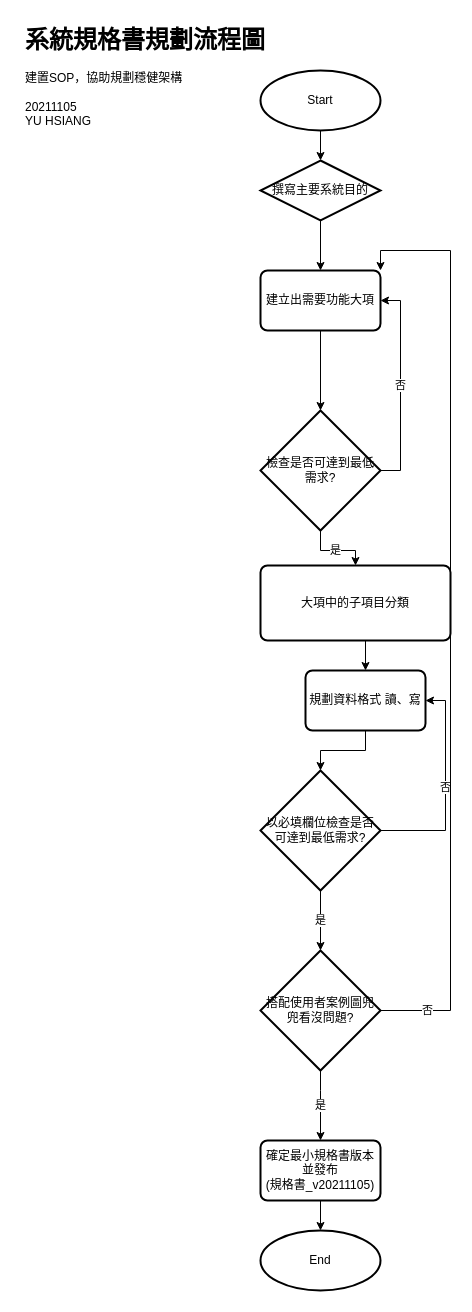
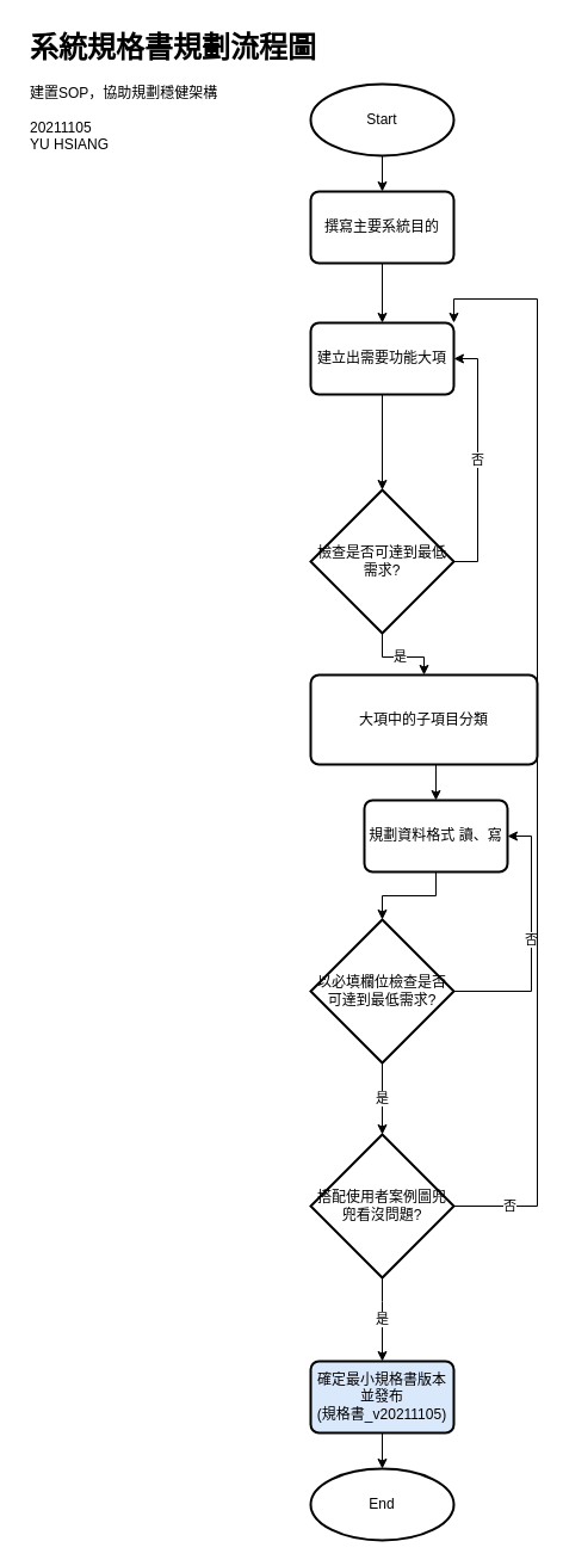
  <mxCell id="0" />
  <mxCell id="1" parent="0" />
  <mxCell id="2" value="&lt;h1&gt;系統規格書規劃流程圖&lt;/h1&gt;&lt;div&gt;建置SOP，協助規劃穩健架構&lt;br&gt;&lt;/div&gt;&lt;div&gt;&lt;br&gt;&lt;/div&gt;&lt;div&gt;20211105&lt;/div&gt;&lt;div&gt;YU HSIANG&lt;br&gt;&lt;/div&gt;" style="text;html=1;strokeColor=none;fillColor=none;spacing=5;spacingTop=-20;whiteSpace=wrap;overflow=hidden;rounded=0;" parent="1" vertex="1"><mxGeometry x="20" y="20" width="330" height="130" as="geometry" /></mxCell>
  <mxCell id="3" style="edgeStyle=orthogonalEdgeStyle;rounded=0;orthogonalLoop=1;jettySize=auto;html=1;exitX=0.5;exitY=1;exitDx=0;exitDy=0;exitPerimeter=0;" edge="1" parent="1" source="4" target="6"><mxGeometry relative="1" as="geometry" /></mxCell>
  <mxCell id="4" value="Start" style="strokeWidth=2;html=1;shape=mxgraph.flowchart.start_1;whiteSpace=wrap;" vertex="1" parent="1"><mxGeometry x="260" y="70" width="120" height="60" as="geometry" /></mxCell>
  <mxCell id="5" style="edgeStyle=orthogonalEdgeStyle;rounded=0;orthogonalLoop=1;jettySize=auto;html=1;exitX=0.5;exitY=1;exitDx=0;exitDy=0;entryX=0.5;entryY=0;entryDx=0;entryDy=0;" edge="1" parent="1" source="6" target="8"><mxGeometry relative="1" as="geometry"><mxPoint x="320" y="250" as="targetPoint" /></mxGeometry></mxCell>
- <mxCell id="6" value="撰寫主要系統目的" style="rhombus;whiteSpace=wrap;html=1;absoluteArcSize=1;arcSize=14;strokeWidth=2;" vertex="1" parent="1"><mxGeometry x="260" y="160" width="120" height="60" as="geometry" /></mxCell>
+ <mxCell id="6" value="撰寫主要系統目的" style="rounded=1;whiteSpace=wrap;html=1;absoluteArcSize=1;arcSize=14;strokeWidth=2;" vertex="1" parent="1"><mxGeometry x="260" y="160" width="120" height="60" as="geometry" /></mxCell>
  <mxCell id="7" style="edgeStyle=orthogonalEdgeStyle;rounded=0;orthogonalLoop=1;jettySize=auto;html=1;exitX=0.5;exitY=1;exitDx=0;exitDy=0;entryX=0.5;entryY=0;entryDx=0;entryDy=0;entryPerimeter=0;" edge="1" parent="1" source="8" target="11"><mxGeometry relative="1" as="geometry" /></mxCell>
  <mxCell id="8" value="建立出需要功能大項" style="rounded=1;whiteSpace=wrap;html=1;absoluteArcSize=1;arcSize=14;strokeWidth=2;" vertex="1" parent="1"><mxGeometry x="260" y="270" width="120" height="60" as="geometry" /></mxCell>
  <mxCell id="9" value="是" style="edgeStyle=orthogonalEdgeStyle;rounded=0;orthogonalLoop=1;jettySize=auto;html=1;exitX=0.5;exitY=1;exitDx=0;exitDy=0;exitPerimeter=0;entryX=0.5;entryY=0;entryDx=0;entryDy=0;" edge="1" parent="1" source="11" target="15"><mxGeometry relative="1" as="geometry" /></mxCell>
  <mxCell id="10" value="否" style="edgeStyle=orthogonalEdgeStyle;rounded=0;orthogonalLoop=1;jettySize=auto;html=1;exitX=1;exitY=0.5;exitDx=0;exitDy=0;exitPerimeter=0;entryX=1;entryY=0.5;entryDx=0;entryDy=0;" edge="1" parent="1" source="11" target="8"><mxGeometry relative="1" as="geometry" /></mxCell>
  <mxCell id="11" value="檢查是否可達到最低需求?" style="strokeWidth=2;html=1;shape=mxgraph.flowchart.decision;whiteSpace=wrap;" vertex="1" parent="1"><mxGeometry x="260" y="410" width="120" height="120" as="geometry" /></mxCell>
  <mxCell id="12" style="edgeStyle=orthogonalEdgeStyle;rounded=0;orthogonalLoop=1;jettySize=auto;html=1;exitX=0.5;exitY=1;exitDx=0;exitDy=0;entryX=0.5;entryY=0;entryDx=0;entryDy=0;entryPerimeter=0;" edge="1" parent="1" source="13" target="18"><mxGeometry relative="1" as="geometry" /></mxCell>
  <mxCell id="13" value="規劃資料格式 讀、寫" style="rounded=1;whiteSpace=wrap;html=1;absoluteArcSize=1;arcSize=14;strokeWidth=2;" vertex="1" parent="1"><mxGeometry x="305" y="670" width="120" height="60" as="geometry" /></mxCell>
  <mxCell id="14" style="edgeStyle=orthogonalEdgeStyle;rounded=0;orthogonalLoop=1;jettySize=auto;html=1;exitX=0.5;exitY=1;exitDx=0;exitDy=0;entryX=0.5;entryY=0;entryDx=0;entryDy=0;" edge="1" parent="1" source="15" target="13"><mxGeometry relative="1" as="geometry" /></mxCell>
  <mxCell id="15" value="大項中的子項目分類" style="rounded=1;whiteSpace=wrap;html=1;absoluteArcSize=1;arcSize=14;strokeWidth=2;" vertex="1" parent="1"><mxGeometry x="260" y="565" width="190" height="75" as="geometry" /></mxCell>
  <mxCell id="16" value="否" style="edgeStyle=orthogonalEdgeStyle;rounded=0;orthogonalLoop=1;jettySize=auto;html=1;exitX=1;exitY=0.5;exitDx=0;exitDy=0;exitPerimeter=0;entryX=1;entryY=0.5;entryDx=0;entryDy=0;" edge="1" parent="1" source="18" target="13"><mxGeometry relative="1" as="geometry" /></mxCell>
  <mxCell id="17" value="是" style="edgeStyle=orthogonalEdgeStyle;rounded=0;orthogonalLoop=1;jettySize=auto;html=1;exitX=0.5;exitY=1;exitDx=0;exitDy=0;exitPerimeter=0;" edge="1" parent="1" source="18"><mxGeometry relative="1" as="geometry"><mxPoint x="320" y="950" as="targetPoint" /></mxGeometry></mxCell>
  <mxCell id="18" value="以必填欄位檢查是否可達到最低需求?" style="strokeWidth=2;html=1;shape=mxgraph.flowchart.decision;whiteSpace=wrap;" vertex="1" parent="1"><mxGeometry x="260" y="770" width="120" height="120" as="geometry" /></mxCell>
  <mxCell id="19" style="edgeStyle=orthogonalEdgeStyle;rounded=0;orthogonalLoop=1;jettySize=auto;html=1;exitX=1;exitY=0.5;exitDx=0;exitDy=0;exitPerimeter=0;entryX=1;entryY=0;entryDx=0;entryDy=0;" edge="1" parent="1" source="22" target="8"><mxGeometry relative="1" as="geometry"><Array as="points"><mxPoint x="450" y="1010" /><mxPoint x="450" y="250" /><mxPoint x="380" y="250" /></Array></mxGeometry></mxCell>
  <mxCell id="20" value="否" style="edgeLabel;html=1;align=center;verticalAlign=middle;resizable=0;points=[];" vertex="1" connectable="0" parent="19"><mxGeometry x="-0.9" y="1" relative="1" as="geometry"><mxPoint as="offset" /></mxGeometry></mxCell>
  <mxCell id="21" value="是" style="edgeStyle=orthogonalEdgeStyle;rounded=0;orthogonalLoop=1;jettySize=auto;html=1;exitX=0.5;exitY=1;exitDx=0;exitDy=0;exitPerimeter=0;entryX=0.5;entryY=0;entryDx=0;entryDy=0;" edge="1" parent="1" source="22" target="25"><mxGeometry relative="1" as="geometry"><Array as="points"><mxPoint x="320" y="1090" /><mxPoint x="320" y="1090" /></Array></mxGeometry></mxCell>
  <mxCell id="22" value="搭配使用者案例圖兜兜看沒問題?" style="strokeWidth=2;html=1;shape=mxgraph.flowchart.decision;whiteSpace=wrap;" vertex="1" parent="1"><mxGeometry x="260" y="950" width="120" height="120" as="geometry" /></mxCell>
  <mxCell id="23" value="End" style="strokeWidth=2;html=1;shape=mxgraph.flowchart.start_1;whiteSpace=wrap;" vertex="1" parent="1"><mxGeometry x="260" y="1230" width="120" height="60" as="geometry" /></mxCell>
  <mxCell id="24" style="edgeStyle=orthogonalEdgeStyle;rounded=0;orthogonalLoop=1;jettySize=auto;html=1;exitX=0.5;exitY=1;exitDx=0;exitDy=0;entryX=0.5;entryY=0;entryDx=0;entryDy=0;entryPerimeter=0;" edge="1" parent="1" source="25" target="23"><mxGeometry relative="1" as="geometry" /></mxCell>
- <mxCell id="25" value="&lt;div&gt;確定最小規格書版本並發布&lt;/div&gt;&lt;div&gt;(規格書_v20211105)&lt;/div&gt;" style="rounded=1;whiteSpace=wrap;html=1;absoluteArcSize=1;arcSize=14;strokeWidth=2;" vertex="1" parent="1"><mxGeometry x="260" y="1140" width="120" height="60" as="geometry" /></mxCell>
+ <mxCell id="25" value="&lt;div&gt;確定最小規格書版本並發布&lt;/div&gt;&lt;div&gt;(規格書_v20211105)&lt;/div&gt;" style="rounded=1;whiteSpace=wrap;html=1;absoluteArcSize=1;arcSize=14;strokeWidth=2;fillColor=#dae8fc;" vertex="1" parent="1"><mxGeometry x="260" y="1140" width="120" height="60" as="geometry" /></mxCell>
